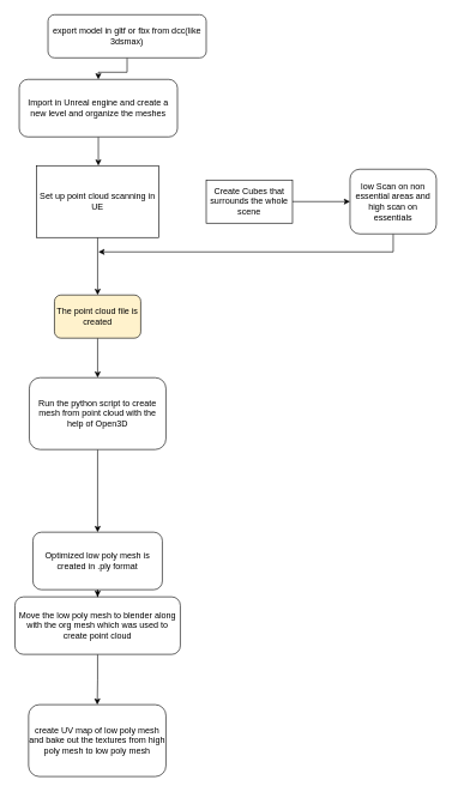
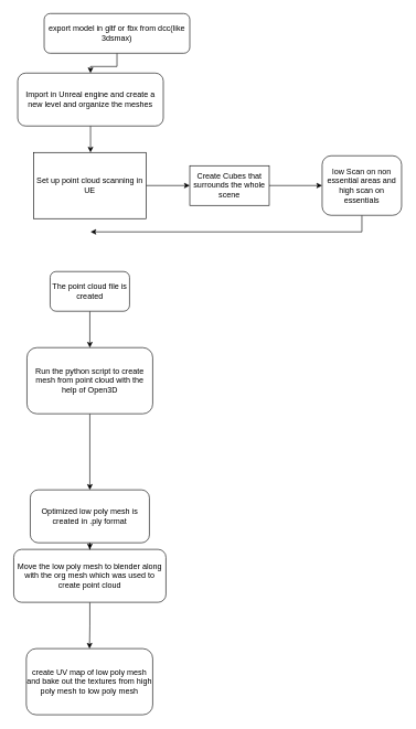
  <mxCell id="0" />
  <mxCell id="1" parent="0" />
  <mxCell id="2" style="edgeStyle=orthogonalEdgeStyle;rounded=0;orthogonalLoop=1;jettySize=auto;html=1;exitX=0.5;exitY=1;exitDx=0;exitDy=0;" edge="1" parent="1" source="3" target="5"><mxGeometry relative="1" as="geometry"><mxPoint x="136" y="190" as="targetPoint" /></mxGeometry></mxCell>
  <mxCell id="3" value="&lt;div&gt;export model in gltf or fbx from dcc(like 3dsmax)&lt;/div&gt;" style="rounded=1;whiteSpace=wrap;html=1;" vertex="1" parent="1"><mxGeometry x="66" y="20" width="220" height="60" as="geometry" /></mxCell>
  <mxCell id="4" style="edgeStyle=orthogonalEdgeStyle;rounded=0;orthogonalLoop=1;jettySize=auto;html=1;" edge="1" parent="1" source="5" target="7"><mxGeometry relative="1" as="geometry"><mxPoint x="46" y="310" as="targetPoint" /><Array as="points"><mxPoint x="136" y="230" /><mxPoint x="136" y="230" /></Array></mxGeometry></mxCell>
  <mxCell id="5" value="&lt;div&gt;Import in Unreal engine and create a new level and organize the meshes&lt;/div&gt;" style="rounded=1;whiteSpace=wrap;html=1;" vertex="1" parent="1"><mxGeometry x="26" y="110" width="220" height="80" as="geometry" /></mxCell>
- <mxCell id="6" style="edgeStyle=orthogonalEdgeStyle;rounded=0;orthogonalLoop=1;jettySize=auto;html=1;" edge="1" parent="1" source="7" target="13"><mxGeometry relative="1" as="geometry"><mxPoint x="135" y="590" as="targetPoint" /></mxGeometry></mxCell>
+ <mxCell id="6" style="edgeStyle=orthogonalEdgeStyle;rounded=0;orthogonalLoop=1;jettySize=auto;html=1;" edge="1" parent="1" source="7" target="9"><mxGeometry relative="1" as="geometry"><mxPoint x="135" y="590" as="targetPoint" /></mxGeometry></mxCell>
  <mxCell id="7" value="&lt;div&gt;Set up point cloud scanning in UE&lt;/div&gt;" style="whiteSpace=wrap;html=1;rounded=0;" vertex="1" parent="1"><mxGeometry x="50" y="230" width="170" height="100" as="geometry" /></mxCell>
  <mxCell id="8" style="edgeStyle=orthogonalEdgeStyle;rounded=0;orthogonalLoop=1;jettySize=auto;html=1;" edge="1" parent="1" source="9" target="11"><mxGeometry relative="1" as="geometry"><mxPoint x="256" y="400" as="targetPoint" /></mxGeometry></mxCell>
  <mxCell id="9" value="&lt;div&gt;Create Cubes that &lt;span class=&quot;ILfuVd&quot;&gt;&lt;span class=&quot;hgKElc&quot;&gt;surrounds the whole scene&lt;/span&gt;&lt;/span&gt;&lt;/div&gt; " style="whiteSpace=wrap;html=1;arcSize=0;rounded=0;" vertex="1" parent="1"><mxGeometry x="286" y="250" width="120" height="60" as="geometry" /></mxCell>
  <mxCell id="10" style="edgeStyle=orthogonalEdgeStyle;rounded=0;orthogonalLoop=1;jettySize=auto;html=1;" edge="1" parent="1" source="11"><mxGeometry relative="1" as="geometry"><mxPoint x="136" y="350" as="targetPoint" /><Array as="points"><mxPoint x="546" y="350" /></Array></mxGeometry></mxCell>
  <mxCell id="11" value="&lt;div&gt;low Scan on non essential areas and high scan on essentials&lt;/div&gt;" style="rounded=1;whiteSpace=wrap;html=1;" vertex="1" parent="1"><mxGeometry x="486" y="235" width="120" height="90" as="geometry" /></mxCell>
  <mxCell id="12" style="edgeStyle=orthogonalEdgeStyle;rounded=0;orthogonalLoop=1;jettySize=auto;html=1;" edge="1" parent="1" source="13" target="15"><mxGeometry relative="1" as="geometry"><mxPoint x="135" y="710" as="targetPoint" /></mxGeometry></mxCell>
- <mxCell id="13" value="&lt;div&gt;The point cloud file is created&lt;/div&gt;" style="rounded=1;whiteSpace=wrap;html=1;fillColor=#fff2cc;" vertex="1" parent="1"><mxGeometry x="75" y="410" width="120" height="60" as="geometry" /></mxCell>
+ <mxCell id="13" value="&lt;div&gt;The point cloud file is created&lt;/div&gt;" style="rounded=1;whiteSpace=wrap;html=1;" vertex="1" parent="1"><mxGeometry x="75" y="410" width="120" height="60" as="geometry" /></mxCell>
  <mxCell id="14" style="edgeStyle=orthogonalEdgeStyle;rounded=0;orthogonalLoop=1;jettySize=auto;html=1;" edge="1" parent="1" source="15" target="17"><mxGeometry relative="1" as="geometry"><mxPoint x="135" y="840" as="targetPoint" /></mxGeometry></mxCell>
  <mxCell id="15" value="&lt;div&gt;Run the python script to create mesh from point cloud with the help of Open3D&lt;/div&gt;" style="rounded=1;whiteSpace=wrap;html=1;" vertex="1" parent="1"><mxGeometry x="40" y="525" width="190" height="100" as="geometry" /></mxCell>
  <mxCell id="16" style="edgeStyle=orthogonalEdgeStyle;rounded=0;orthogonalLoop=1;jettySize=auto;html=1;" edge="1" parent="1" source="17" target="19"><mxGeometry relative="1" as="geometry"><mxPoint x="135" y="860" as="targetPoint" /></mxGeometry></mxCell>
  <mxCell id="17" value="Optimized low poly mesh is created in .ply format" style="rounded=1;whiteSpace=wrap;html=1;" vertex="1" parent="1"><mxGeometry x="45" y="740" width="180" height="80" as="geometry" /></mxCell>
  <mxCell id="18" style="edgeStyle=orthogonalEdgeStyle;rounded=0;orthogonalLoop=1;jettySize=auto;html=1;" edge="1" parent="1" source="19" target="20"><mxGeometry relative="1" as="geometry"><mxPoint x="135" y="1010" as="targetPoint" /></mxGeometry></mxCell>
  <mxCell id="19" value="&lt;div&gt;Move the low poly mesh to blender along with the org mesh which was used to create point cloud&lt;/div&gt;" style="rounded=1;whiteSpace=wrap;html=1;" vertex="1" parent="1"><mxGeometry x="20" y="830" width="230" height="80" as="geometry" /></mxCell>
  <mxCell id="20" value="&lt;div&gt;create UV map of low poly mesh and bake out the textures from high poly mesh to low poly mesh&lt;/div&gt;" style="rounded=1;whiteSpace=wrap;html=1;" vertex="1" parent="1"><mxGeometry x="39" y="980" width="191" height="100" as="geometry" /></mxCell>
